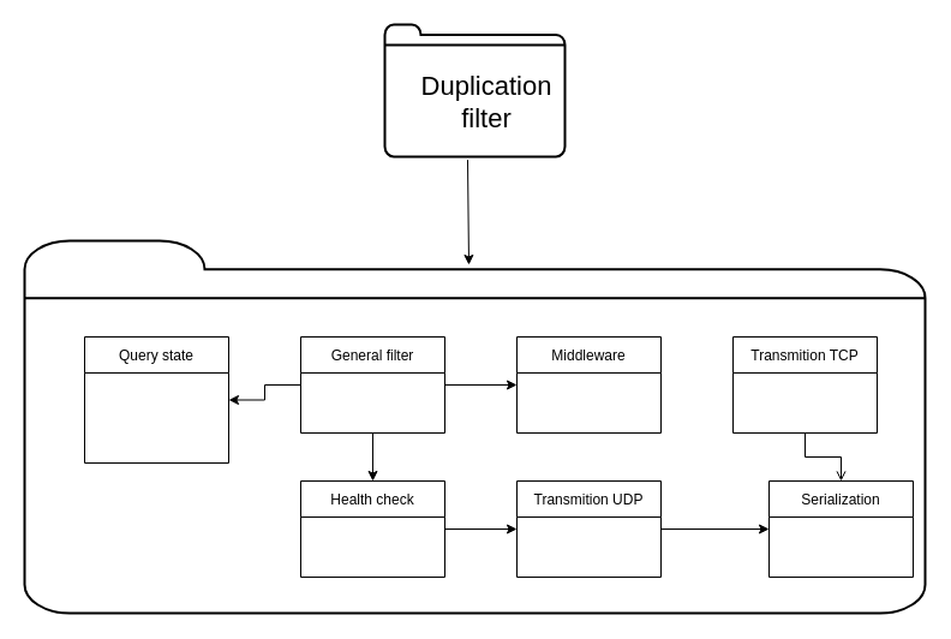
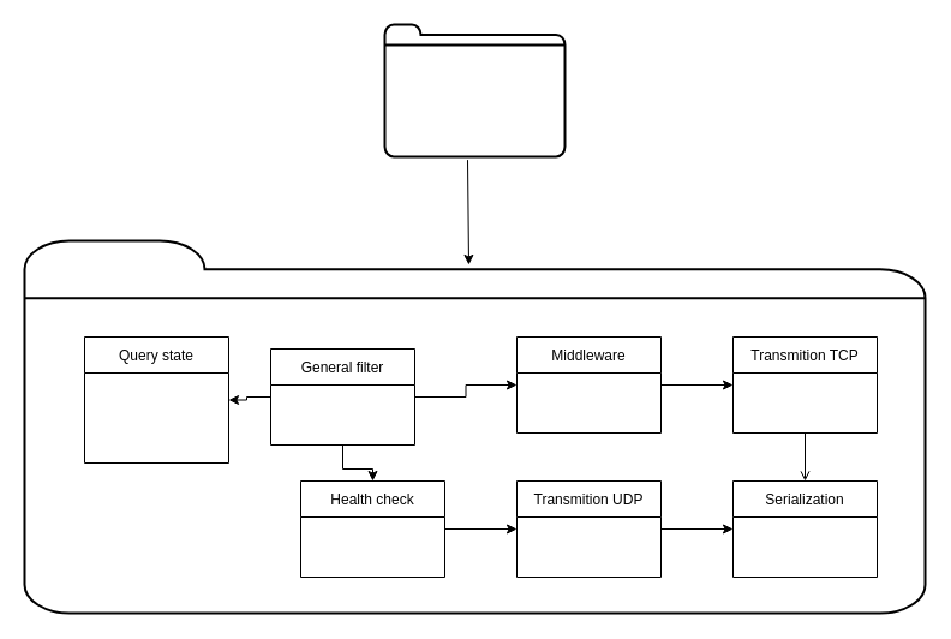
  <mxCell id="0" />
  <mxCell id="1" parent="0" />
  <mxCell id="2" value="" style="html=1;verticalLabelPosition=bottom;align=center;labelBackgroundColor=#ffffff;verticalAlign=top;strokeWidth=2;shadow=0;dashed=0;shape=mxgraph.ios7.icons.folder;" parent="1" vertex="1"><mxGeometry x="20" y="200" width="750" height="310" as="geometry" /></mxCell>
  <mxCell id="3" value="" style="html=1;verticalLabelPosition=bottom;align=center;labelBackgroundColor=#ffffff;verticalAlign=top;strokeWidth=2;shadow=0;dashed=0;shape=mxgraph.ios7.icons.folder;fontSize=22;" parent="1" vertex="1"><mxGeometry x="320" y="20" width="150" height="110" as="geometry" /></mxCell>
- <mxCell id="4" value="Duplication filter" style="text;html=1;align=center;verticalAlign=middle;whiteSpace=wrap;rounded=0;fontSize=22;" parent="1" vertex="1"><mxGeometry x="345" y="60" width="120" height="50" as="geometry" /></mxCell>
  <mxCell id="5" style="edgeStyle=orthogonalEdgeStyle;rounded=0;orthogonalLoop=1;jettySize=auto;html=1;entryX=0;entryY=0.5;entryDx=0;entryDy=0;" edge="1" parent="1" source="8" target="17"><mxGeometry relative="1" as="geometry" /></mxCell>
  <mxCell id="6" style="edgeStyle=orthogonalEdgeStyle;rounded=0;orthogonalLoop=1;jettySize=auto;html=1;entryX=1;entryY=0.5;entryDx=0;entryDy=0;" edge="1" parent="1" source="8" target="15"><mxGeometry relative="1" as="geometry" /></mxCell>
  <mxCell id="7" style="edgeStyle=orthogonalEdgeStyle;rounded=0;orthogonalLoop=1;jettySize=auto;html=1;entryX=0.5;entryY=0;entryDx=0;entryDy=0;" edge="1" parent="1" source="8" target="14"><mxGeometry relative="1" as="geometry" /></mxCell>
- <mxCell id="8" value="General filter" style="swimlane;fontStyle=0;childLayout=stackLayout;horizontal=1;startSize=30;horizontalStack=0;resizeParent=1;resizeParentMax=0;resizeLast=0;collapsible=1;marginBottom=0;" parent="1" vertex="1"><mxGeometry x="250" y="280" width="120" height="80" as="geometry" /></mxCell>
+ <mxCell id="8" value="General filter" style="swimlane;fontStyle=0;childLayout=stackLayout;horizontal=1;startSize=30;horizontalStack=0;resizeParent=1;resizeParentMax=0;resizeLast=0;collapsible=1;marginBottom=0;" parent="1" vertex="1"><mxGeometry x="225" y="290" width="120" height="80" as="geometry" /></mxCell>
  <mxCell id="9" style="edgeStyle=orthogonalEdgeStyle;rounded=0;orthogonalLoop=1;jettySize=auto;html=1;endArrow=open;" edge="1" parent="1" source="10" target="19"><mxGeometry relative="1" as="geometry" /></mxCell>
  <mxCell id="10" value="Transmition TCP" style="swimlane;fontStyle=0;childLayout=stackLayout;horizontal=1;startSize=30;horizontalStack=0;resizeParent=1;resizeParentMax=0;resizeLast=0;collapsible=1;marginBottom=0;" vertex="1" parent="1"><mxGeometry x="610" y="280" width="120" height="80" as="geometry" /></mxCell>
  <mxCell id="11" style="edgeStyle=orthogonalEdgeStyle;rounded=0;orthogonalLoop=1;jettySize=auto;html=1;entryX=0;entryY=0.5;entryDx=0;entryDy=0;" edge="1" parent="1" source="12" target="19"><mxGeometry relative="1" as="geometry" /></mxCell>
  <mxCell id="12" value="Transmition UDP" style="swimlane;fontStyle=0;childLayout=stackLayout;horizontal=1;startSize=30;horizontalStack=0;resizeParent=1;resizeParentMax=0;resizeLast=0;collapsible=1;marginBottom=0;" vertex="1" parent="1"><mxGeometry x="430" y="400" width="120" height="80" as="geometry" /></mxCell>
  <mxCell id="13" style="edgeStyle=orthogonalEdgeStyle;rounded=0;orthogonalLoop=1;jettySize=auto;html=1;entryX=0;entryY=0.5;entryDx=0;entryDy=0;" edge="1" parent="1" source="14" target="12"><mxGeometry relative="1" as="geometry" /></mxCell>
  <mxCell id="14" value="Health check" style="swimlane;fontStyle=0;childLayout=stackLayout;horizontal=1;startSize=30;horizontalStack=0;resizeParent=1;resizeParentMax=0;resizeLast=0;collapsible=1;marginBottom=0;" vertex="1" parent="1"><mxGeometry x="250" y="400" width="120" height="80" as="geometry" /></mxCell>
  <mxCell id="15" value="Query state" style="swimlane;fontStyle=0;childLayout=stackLayout;horizontal=1;startSize=30;horizontalStack=0;resizeParent=1;resizeParentMax=0;resizeLast=0;collapsible=1;marginBottom=0;" vertex="1" parent="1"><mxGeometry x="70" y="280" width="120" height="105" as="geometry" /></mxCell>
+ <mxCell id="16" style="edgeStyle=orthogonalEdgeStyle;rounded=0;orthogonalLoop=1;jettySize=auto;html=1;entryX=0;entryY=0.5;entryDx=0;entryDy=0;" edge="1" parent="1" source="17" target="10"><mxGeometry relative="1" as="geometry" /></mxCell>
  <mxCell id="17" value="Middleware" style="swimlane;fontStyle=0;childLayout=stackLayout;horizontal=1;startSize=30;horizontalStack=0;resizeParent=1;resizeParentMax=0;resizeLast=0;collapsible=1;marginBottom=0;" vertex="1" parent="1"><mxGeometry x="430" y="280" width="120" height="80" as="geometry" /></mxCell>
  <mxCell id="18" value="" style="endArrow=classic;html=1;rounded=0;exitX=0.46;exitY=1.024;exitDx=0;exitDy=0;exitPerimeter=0;" edge="1" parent="1" source="3"><mxGeometry width="50" height="50" relative="1" as="geometry"><mxPoint x="390" y="140" as="sourcePoint" /><mxPoint x="390" y="220" as="targetPoint" /></mxGeometry></mxCell>
- <mxCell id="19" value="Serialization" style="swimlane;fontStyle=0;childLayout=stackLayout;horizontal=1;startSize=30;horizontalStack=0;resizeParent=1;resizeParentMax=0;resizeLast=0;collapsible=1;marginBottom=0;" vertex="1" parent="1"><mxGeometry x="640" y="400" width="120" height="80" as="geometry" /></mxCell>
+ <mxCell id="19" value="Serialization" style="swimlane;fontStyle=0;childLayout=stackLayout;horizontal=1;startSize=30;horizontalStack=0;resizeParent=1;resizeParentMax=0;resizeLast=0;collapsible=1;marginBottom=0;" vertex="1" parent="1"><mxGeometry x="610" y="400" width="120" height="80" as="geometry" /></mxCell>
